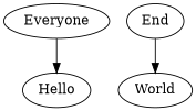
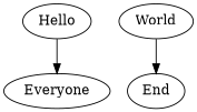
  digraph {
    n1 [label=Hello]
    n2 [label=Everyone]
    n3 [label=World]
    n4 [label=End]
-   n2 -> n1
-   n4 -> n3
+   n1 -> n2
+   n3 -> n4
  }
